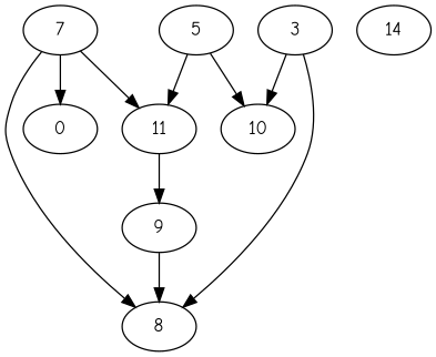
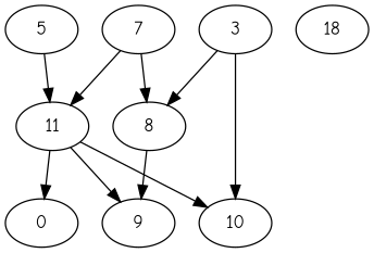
  strict digraph {
    fontname="Comic Neue"
    node [fontname="Comic Neue"]
    edge [fontname="Comic Neue"]
    n1 [label=7]
    n2 [label=11]
    n3 [label=8]
    n4 [label=10]
    n5 [label=0]
    n6 [label=9]
    n7 [label=5]
    n8 [label=3]
-   n9 [label=14]
+   n9 [label=18]
    n1 -> n2
    n1 -> n3
-   n7 -> n4
-   n1 -> n5
+   n2 -> n4
+   n2 -> n5
    n2 -> n6
-   n6 -> n3
+   n3 -> n6
    n7 -> n2
    n8 -> n3
    n8 -> n4
  }
